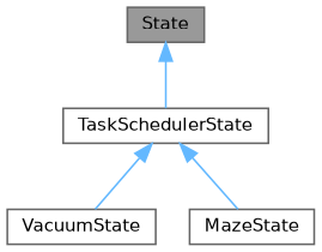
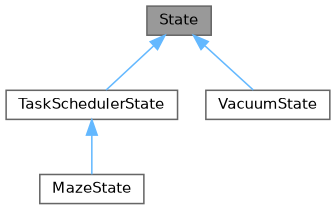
  digraph {
    node [color=gray40 fillcolor=white fontname=Helvetica fontsize=10 shape=box style=filled]
    edge [color=steelblue1 dir=back fontname=Helvetica fontsize=10 labelfontname=Helvetica labelfontsize=10 style=solid]
    n1 [fillcolor=grey60 fontcolor=black height=0.2 label=State width=0.4]
    n2 [height=0.2 label=TaskSchedulerState width=0.4]
    n3 [height=0.2 label=VacuumState width=0.4]
    n4 [height=0.2 label=MazeState width=0.4]
    n1 -> n2
-   n2 -> n3
+   n1 -> n3
    n2 -> n4
  }
